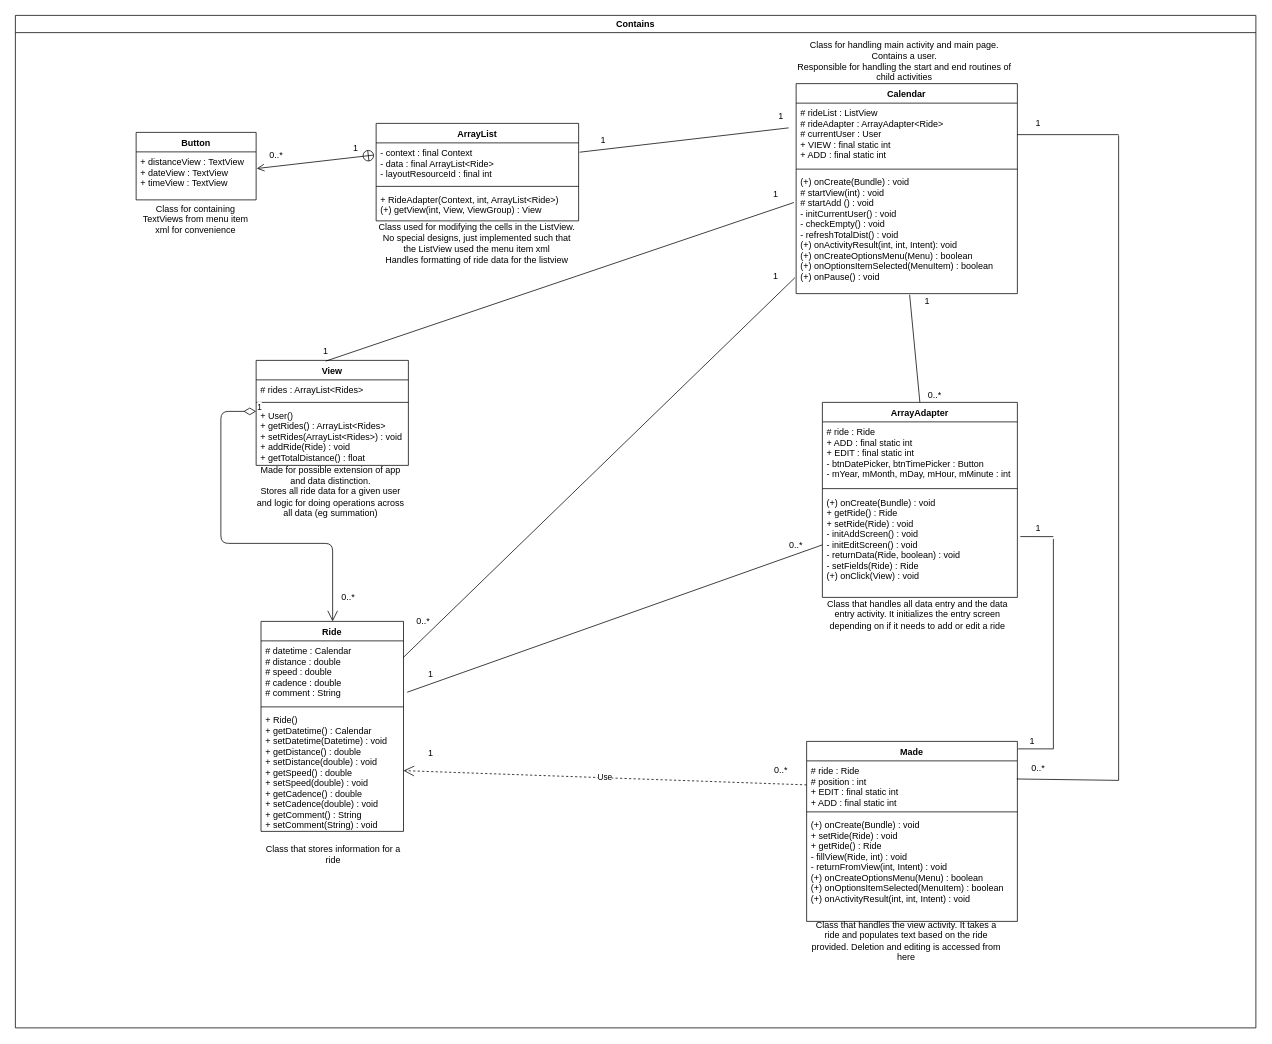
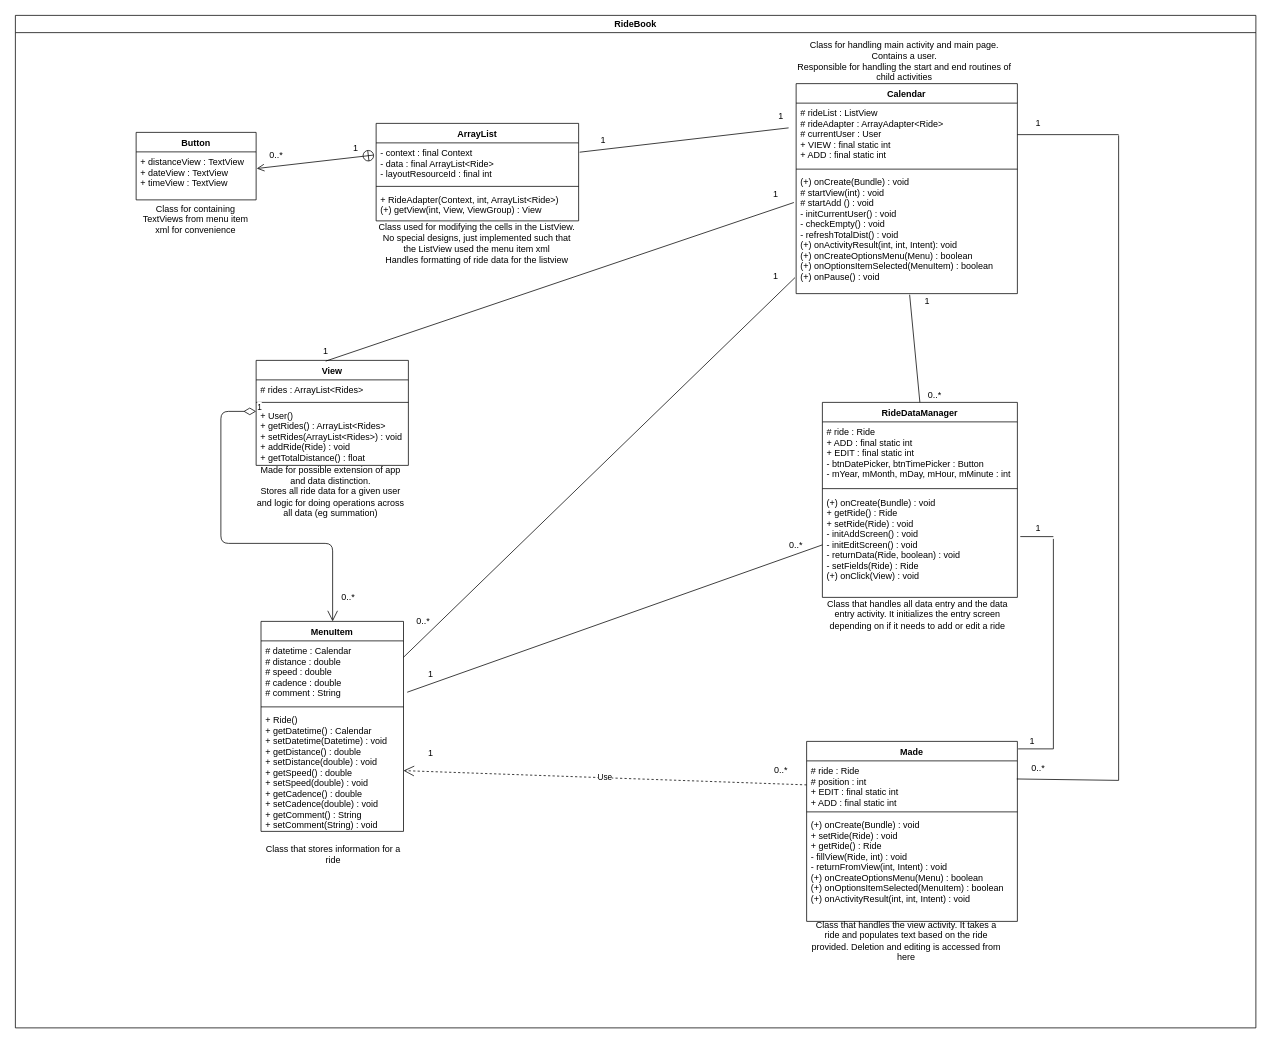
  <mxCell id="0" />
  <mxCell id="1" parent="0" />
- <mxCell id="2" value="Contains" style="swimlane;whiteSpace=wrap;startSize=23;" parent="1" vertex="1"><mxGeometry x="20" y="20" width="1654" height="1350" as="geometry" /></mxCell>
+ <mxCell id="2" value="RideBook" style="swimlane;whiteSpace=wrap;startSize=23;" parent="1" vertex="1"><mxGeometry x="20" y="20" width="1654" height="1350" as="geometry" /></mxCell>
  <mxCell id="3" value="ArrayList" style="swimlane;fontStyle=1;align=center;verticalAlign=top;childLayout=stackLayout;horizontal=1;startSize=26;horizontalStack=0;resizeParent=1;resizeParentMax=0;resizeLast=0;collapsible=1;marginBottom=0;strokeColor=#000000;" parent="2" vertex="1"><mxGeometry x="481" y="144" width="270" height="130" as="geometry" /></mxCell>
  <mxCell id="4" value="- context : final Context&#10;- data : final ArrayList&lt;Ride&gt;&#10;- layoutResourceId : final int" style="text;strokeColor=none;fillColor=none;align=left;verticalAlign=top;spacingLeft=4;spacingRight=4;overflow=hidden;rotatable=0;points=[[0,0.5],[1,0.5]];portConstraint=eastwest;" parent="3" vertex="1"><mxGeometry y="26" width="270" height="54" as="geometry" /></mxCell>
  <mxCell id="5" value="" style="line;strokeWidth=1;fillColor=none;align=left;verticalAlign=middle;spacingTop=-1;spacingLeft=3;spacingRight=3;rotatable=0;labelPosition=right;points=[];portConstraint=eastwest;" parent="3" vertex="1"><mxGeometry y="80" width="270" height="8" as="geometry" /></mxCell>
  <mxCell id="6" value="+ RideAdapter(Context, int, ArrayList&lt;Ride&gt;)&#10;(+) getView(int, View, ViewGroup) : View&#10;" style="text;strokeColor=none;fillColor=none;align=left;verticalAlign=top;spacingLeft=4;spacingRight=4;overflow=hidden;rotatable=0;points=[[0,0.5],[1,0.5]];portConstraint=eastwest;" parent="3" vertex="1"><mxGeometry y="88" width="270" height="42" as="geometry" /></mxCell>
  <mxCell id="7" value="Calendar" style="swimlane;fontStyle=1;align=center;verticalAlign=top;childLayout=stackLayout;horizontal=1;startSize=26;horizontalStack=0;resizeParent=1;resizeParentMax=0;resizeLast=0;collapsible=1;marginBottom=0;strokeColor=#000000;" parent="2" vertex="1"><mxGeometry x="1041" y="91" width="295" height="280" as="geometry" /></mxCell>
  <mxCell id="8" value="# rideList : ListView&#10;# rideAdapter : ArrayAdapter&lt;Ride&gt;&#10;# currentUser : User&#10;+ VIEW : final static int&#10;+ ADD : final static int" style="text;strokeColor=none;fillColor=none;align=left;verticalAlign=top;spacingLeft=4;spacingRight=4;overflow=hidden;rotatable=0;points=[[0,0.5],[1,0.5]];portConstraint=eastwest;" parent="7" vertex="1"><mxGeometry y="26" width="295" height="84" as="geometry" /></mxCell>
  <mxCell id="9" value="" style="line;strokeWidth=1;fillColor=none;align=left;verticalAlign=middle;spacingTop=-1;spacingLeft=3;spacingRight=3;rotatable=0;labelPosition=right;points=[];portConstraint=eastwest;" parent="7" vertex="1"><mxGeometry y="110" width="295" height="8" as="geometry" /></mxCell>
  <mxCell id="10" value="(+) onCreate(Bundle) : void&#10;# startView(int) : void&#10;# startAdd () : void&#10;- initCurrentUser() : void&#10;- checkEmpty() : void&#10;- refreshTotalDist() : void&#10;(+) onActivityResult(int, int, Intent): void&#10;(+) onCreateOptionsMenu(Menu) : boolean&#10;(+) onOptionsItemSelected(MenuItem) : boolean&#10;(+) onPause() : void" style="text;strokeColor=none;fillColor=none;align=left;verticalAlign=top;spacingLeft=4;spacingRight=4;overflow=hidden;rotatable=0;points=[[0,0.5],[1,0.5]];portConstraint=eastwest;" parent="7" vertex="1"><mxGeometry y="118" width="295" height="162" as="geometry" /></mxCell>
  <mxCell id="11" value="Made" style="swimlane;fontStyle=1;align=center;verticalAlign=top;childLayout=stackLayout;horizontal=1;startSize=26;horizontalStack=0;resizeParent=1;resizeParentMax=0;resizeLast=0;collapsible=1;marginBottom=0;strokeColor=#000000;" parent="2" vertex="1"><mxGeometry x="1055" y="968" width="281" height="240" as="geometry" /></mxCell>
  <mxCell id="12" value="# ride : Ride&#10;# position : int&#10;+ EDIT : final static int&#10;+ ADD : final static int" style="text;strokeColor=none;fillColor=none;align=left;verticalAlign=top;spacingLeft=4;spacingRight=4;overflow=hidden;rotatable=0;points=[[0,0.5],[1,0.5]];portConstraint=eastwest;" parent="11" vertex="1"><mxGeometry y="26" width="281" height="64" as="geometry" /></mxCell>
  <mxCell id="13" value="" style="line;strokeWidth=1;fillColor=none;align=left;verticalAlign=middle;spacingTop=-1;spacingLeft=3;spacingRight=3;rotatable=0;labelPosition=right;points=[];portConstraint=eastwest;" parent="11" vertex="1"><mxGeometry y="90" width="281" height="8" as="geometry" /></mxCell>
  <mxCell id="14" value="(+) onCreate(Bundle) : void&#10;+ setRide(Ride) : void&#10;+ getRide() : Ride&#10;- fillView(Ride, int) : void&#10;- returnFromView(int, Intent) : void&#10;(+) onCreateOptionsMenu(Menu) : boolean&#10;(+) onOptionsItemSelected(MenuItem) : boolean&#10;(+) onActivityResult(int, int, Intent) : void" style="text;strokeColor=none;fillColor=none;align=left;verticalAlign=top;spacingLeft=4;spacingRight=4;overflow=hidden;rotatable=0;points=[[0,0.5],[1,0.5]];portConstraint=eastwest;" parent="11" vertex="1"><mxGeometry y="98" width="281" height="142" as="geometry" /></mxCell>
  <mxCell id="15" value="View" style="swimlane;fontStyle=1;align=center;verticalAlign=top;childLayout=stackLayout;horizontal=1;startSize=26;horizontalStack=0;resizeParent=1;resizeParentMax=0;resizeLast=0;collapsible=1;marginBottom=0;strokeColor=#000000;" parent="2" vertex="1"><mxGeometry x="321" y="460" width="203" height="140" as="geometry" /></mxCell>
  <mxCell id="16" value="# rides : ArrayList&lt;Rides&gt;" style="text;strokeColor=none;fillColor=none;align=left;verticalAlign=top;spacingLeft=4;spacingRight=4;overflow=hidden;rotatable=0;points=[[0,0.5],[1,0.5]];portConstraint=eastwest;" parent="15" vertex="1"><mxGeometry y="26" width="203" height="26" as="geometry" /></mxCell>
  <mxCell id="17" value="" style="line;strokeWidth=1;fillColor=none;align=left;verticalAlign=middle;spacingTop=-1;spacingLeft=3;spacingRight=3;rotatable=0;labelPosition=right;points=[];portConstraint=eastwest;" parent="15" vertex="1"><mxGeometry y="52" width="203" height="8" as="geometry" /></mxCell>
  <mxCell id="18" value="+ User()&#10;+ getRides() : ArrayList&lt;Rides&gt;&#10;+ setRides(ArrayList&lt;Rides&gt;) : void&#10;+ addRide(Ride) : void&#10;+ getTotalDistance() : float" style="text;strokeColor=none;fillColor=none;align=left;verticalAlign=top;spacingLeft=4;spacingRight=4;overflow=hidden;rotatable=0;points=[[0,0.5],[1,0.5]];portConstraint=eastwest;" parent="15" vertex="1"><mxGeometry y="60" width="203" height="80" as="geometry" /></mxCell>
- <mxCell id="19" value="ArrayAdapter" style="swimlane;fontStyle=1;align=center;verticalAlign=top;childLayout=stackLayout;horizontal=1;startSize=26;horizontalStack=0;resizeParent=1;resizeParentMax=0;resizeLast=0;collapsible=1;marginBottom=0;strokeColor=#000000;" parent="2" vertex="1"><mxGeometry x="1076" y="516" width="260" height="260" as="geometry" /></mxCell>
+ <mxCell id="19" value="RideDataManager" style="swimlane;fontStyle=1;align=center;verticalAlign=top;childLayout=stackLayout;horizontal=1;startSize=26;horizontalStack=0;resizeParent=1;resizeParentMax=0;resizeLast=0;collapsible=1;marginBottom=0;strokeColor=#000000;" parent="2" vertex="1"><mxGeometry x="1076" y="516" width="260" height="260" as="geometry" /></mxCell>
  <mxCell id="20" value="# ride : Ride&#10;+ ADD : final static int&#10;+ EDIT : final static int&#10;- btnDatePicker, btnTimePicker : Button&#10;- mYear, mMonth, mDay, mHour, mMinute : int&#10;" style="text;strokeColor=none;fillColor=none;align=left;verticalAlign=top;spacingLeft=4;spacingRight=4;overflow=hidden;rotatable=0;points=[[0,0.5],[1,0.5]];portConstraint=eastwest;" parent="19" vertex="1"><mxGeometry y="26" width="260" height="84" as="geometry" /></mxCell>
  <mxCell id="21" value="" style="line;strokeWidth=1;fillColor=none;align=left;verticalAlign=middle;spacingTop=-1;spacingLeft=3;spacingRight=3;rotatable=0;labelPosition=right;points=[];portConstraint=eastwest;" parent="19" vertex="1"><mxGeometry y="110" width="260" height="10" as="geometry" /></mxCell>
  <mxCell id="22" value="(+) onCreate(Bundle) : void&#10;+ getRide() : Ride&#10;+ setRide(Ride) : void&#10;- initAddScreen() : void&#10;- initEditScreen() : void&#10;- returnData(Ride, boolean) : void&#10;- setFields(Ride) : Ride&#10;(+) onClick(View) : void" style="text;strokeColor=none;fillColor=none;align=left;verticalAlign=top;spacingLeft=4;spacingRight=4;overflow=hidden;rotatable=0;points=[[0,0.5],[1,0.5]];portConstraint=eastwest;" parent="19" vertex="1"><mxGeometry y="120" width="260" height="140" as="geometry" /></mxCell>
- <mxCell id="23" value="Ride" style="swimlane;fontStyle=1;align=center;verticalAlign=top;childLayout=stackLayout;horizontal=1;startSize=26;horizontalStack=0;resizeParent=1;resizeParentMax=0;resizeLast=0;collapsible=1;marginBottom=0;strokeColor=#000000;" parent="2" vertex="1"><mxGeometry x="327.5" y="808" width="190" height="280" as="geometry" /></mxCell>
+ <mxCell id="23" value="MenuItem" style="swimlane;fontStyle=1;align=center;verticalAlign=top;childLayout=stackLayout;horizontal=1;startSize=26;horizontalStack=0;resizeParent=1;resizeParentMax=0;resizeLast=0;collapsible=1;marginBottom=0;strokeColor=#000000;" parent="2" vertex="1"><mxGeometry x="327.5" y="808" width="190" height="280" as="geometry" /></mxCell>
  <mxCell id="24" value="# datetime : Calendar&#10;# distance : double&#10;# speed : double&#10;# cadence : double&#10;# comment : String" style="text;strokeColor=none;fillColor=none;align=left;verticalAlign=top;spacingLeft=4;spacingRight=4;overflow=hidden;rotatable=0;points=[[0,0.5],[1,0.5]];portConstraint=eastwest;" parent="23" vertex="1"><mxGeometry y="26" width="190" height="84" as="geometry" /></mxCell>
  <mxCell id="25" value="" style="line;strokeWidth=1;fillColor=none;align=left;verticalAlign=middle;spacingTop=-1;spacingLeft=3;spacingRight=3;rotatable=0;labelPosition=right;points=[];portConstraint=eastwest;" parent="23" vertex="1"><mxGeometry y="110" width="190" height="8" as="geometry" /></mxCell>
  <mxCell id="26" value="+ Ride()&#10;+ getDatetime() : Calendar&#10;+ setDatetime(Datetime) : void&#10;+ getDistance() : double&#10;+ setDistance(double) : void&#10;+ getSpeed() : double&#10;+ setSpeed(double) : void&#10;+ getCadence() : double&#10;+ setCadence(double) : void&#10;+ getComment() : String&#10;+ setComment(String) : void" style="text;strokeColor=none;fillColor=none;align=left;verticalAlign=top;spacingLeft=4;spacingRight=4;overflow=hidden;rotatable=0;points=[[0,0.5],[1,0.5]];portConstraint=eastwest;" parent="23" vertex="1"><mxGeometry y="118" width="190" height="162" as="geometry" /></mxCell>
  <mxCell id="27" value="" style="endArrow=open;startArrow=circlePlus;endFill=0;startFill=0;endSize=8;html=1;exitX=-0.009;exitY=0.3;exitDx=0;exitDy=0;exitPerimeter=0;entryX=1.005;entryY=0.347;entryDx=0;entryDy=0;entryPerimeter=0;" parent="2" source="4" target="29" edge="1"><mxGeometry width="160" relative="1" as="geometry"><mxPoint x="290" y="350" as="sourcePoint" /><mxPoint x="410" y="210" as="targetPoint" /></mxGeometry></mxCell>
  <mxCell id="28" value="Button" style="swimlane;fontStyle=1;align=center;verticalAlign=top;childLayout=stackLayout;horizontal=1;startSize=26;horizontalStack=0;resizeParent=1;resizeParentMax=0;resizeLast=0;collapsible=1;marginBottom=0;strokeColor=#000000;" parent="2" vertex="1"><mxGeometry x="161" y="156" width="160" height="90" as="geometry" /></mxCell>
  <mxCell id="29" value="+ distanceView : TextView&#10;+ dateView : TextView&#10;+ timeView : TextView" style="text;strokeColor=none;fillColor=none;align=left;verticalAlign=top;spacingLeft=4;spacingRight=4;overflow=hidden;rotatable=0;points=[[0,0.5],[1,0.5]];portConstraint=eastwest;" parent="28" vertex="1"><mxGeometry y="26" width="160" height="64" as="geometry" /></mxCell>
  <mxCell id="30" value="Use" style="endArrow=open;endSize=12;dashed=1;html=1;entryX=1;entryY=0.5;entryDx=0;entryDy=0;exitX=0;exitY=0.5;exitDx=0;exitDy=0;" parent="2" source="12" target="26" edge="1"><mxGeometry width="160" relative="1" as="geometry"><mxPoint x="821" y="1010" as="sourcePoint" /><mxPoint x="981" y="1010" as="targetPoint" /></mxGeometry></mxCell>
  <mxCell id="31" value="" style="endArrow=none;html=1;entryX=0;entryY=0.5;entryDx=0;entryDy=0;exitX=1.026;exitY=0.815;exitDx=0;exitDy=0;exitPerimeter=0;" parent="2" source="24" target="22" edge="1"><mxGeometry width="50" height="50" relative="1" as="geometry"><mxPoint x="801" y="740" as="sourcePoint" /><mxPoint x="851" y="690" as="targetPoint" /></mxGeometry></mxCell>
  <mxCell id="32" value="1" style="endArrow=open;html=1;endSize=12;startArrow=diamondThin;startSize=14;startFill=0;edgeStyle=orthogonalEdgeStyle;align=left;verticalAlign=bottom;" parent="2" source="18" target="23" edge="1"><mxGeometry x="-1" y="3" relative="1" as="geometry"><mxPoint x="304" y="638" as="sourcePoint" /><mxPoint x="441" y="680" as="targetPoint" /><Array as="points"><mxPoint x="274" y="528" /><mxPoint x="274" y="704" /><mxPoint x="423" y="704" /></Array></mxGeometry></mxCell>
  <mxCell id="33" value="" style="endArrow=none;html=1;entryX=-0.034;entryY=0.393;entryDx=0;entryDy=0;entryPerimeter=0;exitX=1.005;exitY=0.23;exitDx=0;exitDy=0;exitPerimeter=0;" parent="2" source="4" target="8" edge="1"><mxGeometry width="50" height="50" relative="1" as="geometry"><mxPoint x="821" y="170" as="sourcePoint" /><mxPoint x="871" y="120" as="targetPoint" /></mxGeometry></mxCell>
  <mxCell id="34" value="" style="endArrow=none;html=1;entryX=-0.01;entryY=0.25;entryDx=0;entryDy=0;entryPerimeter=0;exitX=0.457;exitY=0.007;exitDx=0;exitDy=0;exitPerimeter=0;" parent="2" source="15" target="10" edge="1"><mxGeometry width="50" height="50" relative="1" as="geometry"><mxPoint x="821" y="410" as="sourcePoint" /><mxPoint x="871" y="360" as="targetPoint" /></mxGeometry></mxCell>
  <mxCell id="35" value="" style="endArrow=none;html=1;entryX=-0.005;entryY=0.868;entryDx=0;entryDy=0;entryPerimeter=0;" parent="2" source="23" target="10" edge="1"><mxGeometry width="50" height="50" relative="1" as="geometry"><mxPoint x="831" y="520" as="sourcePoint" /><mxPoint x="881" y="470" as="targetPoint" /></mxGeometry></mxCell>
  <mxCell id="36" value="" style="endArrow=none;html=1;entryX=0.513;entryY=1.009;entryDx=0;entryDy=0;entryPerimeter=0;exitX=0.5;exitY=0;exitDx=0;exitDy=0;" parent="2" source="19" target="10" edge="1"><mxGeometry width="50" height="50" relative="1" as="geometry"><mxPoint x="1451" y="430" as="sourcePoint" /><mxPoint x="1501" y="380" as="targetPoint" /></mxGeometry></mxCell>
  <mxCell id="37" value="" style="endArrow=none;html=1;entryX=1;entryY=0.5;entryDx=0;entryDy=0;" parent="2" target="8" edge="1"><mxGeometry width="50" height="50" relative="1" as="geometry"><mxPoint x="1471" y="159" as="sourcePoint" /><mxPoint x="1601" y="300" as="targetPoint" /></mxGeometry></mxCell>
  <mxCell id="38" value="" style="endArrow=none;html=1;" parent="2" edge="1"><mxGeometry width="50" height="50" relative="1" as="geometry"><mxPoint x="1471" y="1020" as="sourcePoint" /><mxPoint x="1471" y="160" as="targetPoint" /></mxGeometry></mxCell>
  <mxCell id="39" value="" style="endArrow=none;html=1;exitX=0.997;exitY=0.377;exitDx=0;exitDy=0;exitPerimeter=0;" parent="2" source="12" edge="1"><mxGeometry width="50" height="50" relative="1" as="geometry"><mxPoint x="1341" y="1020" as="sourcePoint" /><mxPoint x="1471" y="1020" as="targetPoint" /></mxGeometry></mxCell>
  <mxCell id="40" value="0..*" style="text;html=1;strokeColor=none;fillColor=none;align=center;verticalAlign=middle;whiteSpace=wrap;rounded=0;" vertex="1" parent="2"><mxGeometry x="1001" y="997" width="40" height="20" as="geometry" /></mxCell>
  <mxCell id="41" value="1" style="text;html=1;strokeColor=none;fillColor=none;align=center;verticalAlign=middle;whiteSpace=wrap;rounded=0;" vertex="1" parent="2"><mxGeometry x="534" y="974" width="40" height="20" as="geometry" /></mxCell>
  <mxCell id="42" value="1" style="text;html=1;strokeColor=none;fillColor=none;align=center;verticalAlign=middle;whiteSpace=wrap;rounded=0;" vertex="1" parent="2"><mxGeometry x="534" y="868" width="40" height="20" as="geometry" /></mxCell>
  <mxCell id="43" value="0..*" style="text;html=1;strokeColor=none;fillColor=none;align=center;verticalAlign=middle;whiteSpace=wrap;rounded=0;" vertex="1" parent="2"><mxGeometry x="1021" y="696" width="40" height="20" as="geometry" /></mxCell>
  <mxCell id="44" value="0..*" style="text;html=1;strokeColor=none;fillColor=none;align=center;verticalAlign=middle;whiteSpace=wrap;rounded=0;" vertex="1" parent="2"><mxGeometry x="424" y="766" width="40" height="20" as="geometry" /></mxCell>
  <mxCell id="45" value="0..*" style="text;html=1;strokeColor=none;fillColor=none;align=center;verticalAlign=middle;whiteSpace=wrap;rounded=0;" vertex="1" parent="2"><mxGeometry x="328" y="177" width="40" height="20" as="geometry" /></mxCell>
  <mxCell id="46" value="1" style="text;html=1;strokeColor=none;fillColor=none;align=center;verticalAlign=middle;whiteSpace=wrap;rounded=0;" vertex="1" parent="2"><mxGeometry x="434" y="167" width="40" height="20" as="geometry" /></mxCell>
  <mxCell id="47" value="1" style="text;html=1;strokeColor=none;fillColor=none;align=center;verticalAlign=middle;whiteSpace=wrap;rounded=0;" vertex="1" parent="2"><mxGeometry x="994" y="338" width="40" height="20" as="geometry" /></mxCell>
  <mxCell id="48" value="1" style="text;html=1;strokeColor=none;fillColor=none;align=center;verticalAlign=middle;whiteSpace=wrap;rounded=0;" vertex="1" parent="2"><mxGeometry x="994" y="228" width="40" height="20" as="geometry" /></mxCell>
  <mxCell id="49" value="1" style="text;html=1;strokeColor=none;fillColor=none;align=center;verticalAlign=middle;whiteSpace=wrap;rounded=0;" vertex="1" parent="2"><mxGeometry x="1001" y="124" width="40" height="20" as="geometry" /></mxCell>
  <mxCell id="50" value="1" style="text;html=1;strokeColor=none;fillColor=none;align=center;verticalAlign=middle;whiteSpace=wrap;rounded=0;" vertex="1" parent="2"><mxGeometry x="764" y="156" width="40" height="20" as="geometry" /></mxCell>
  <mxCell id="51" value="1" style="text;html=1;strokeColor=none;fillColor=none;align=center;verticalAlign=middle;whiteSpace=wrap;rounded=0;" vertex="1" parent="2"><mxGeometry x="394" y="438" width="40" height="20" as="geometry" /></mxCell>
  <mxCell id="52" value="1" style="text;html=1;strokeColor=none;fillColor=none;align=center;verticalAlign=middle;whiteSpace=wrap;rounded=0;" vertex="1" parent="2"><mxGeometry x="1195.5" y="371" width="40" height="20" as="geometry" /></mxCell>
  <mxCell id="53" value="0..*" style="text;html=1;strokeColor=none;fillColor=none;align=center;verticalAlign=middle;whiteSpace=wrap;rounded=0;" vertex="1" parent="2"><mxGeometry x="1206" y="496" width="40" height="20" as="geometry" /></mxCell>
  <mxCell id="54" value="0..*" style="text;html=1;strokeColor=none;fillColor=none;align=center;verticalAlign=middle;whiteSpace=wrap;rounded=0;" vertex="1" parent="2"><mxGeometry x="1344" y="994" width="40" height="20" as="geometry" /></mxCell>
  <mxCell id="55" value="0..*" style="text;html=1;strokeColor=none;fillColor=none;align=center;verticalAlign=middle;whiteSpace=wrap;rounded=0;" vertex="1" parent="2"><mxGeometry x="524" y="798" width="40" height="20" as="geometry" /></mxCell>
  <mxCell id="56" value="1" style="text;html=1;strokeColor=none;fillColor=none;align=center;verticalAlign=middle;whiteSpace=wrap;rounded=0;" vertex="1" parent="2"><mxGeometry x="1344" y="134" width="40" height="20" as="geometry" /></mxCell>
  <mxCell id="57" value="Class for containing TextViews from menu item xml for convenience" style="text;html=1;strokeColor=none;fillColor=none;align=center;verticalAlign=middle;whiteSpace=wrap;rounded=0;" vertex="1" parent="2"><mxGeometry x="161" y="253" width="159" height="37" as="geometry" /></mxCell>
  <mxCell id="58" value="Class used for modifying the cells in the ListView. No special designs, just implemented such that the ListView used the menu item xml&lt;br&gt;Handles formatting of ride data for the listview" style="text;html=1;strokeColor=none;fillColor=none;align=center;verticalAlign=middle;whiteSpace=wrap;rounded=0;" vertex="1" parent="2"><mxGeometry x="481" y="277" width="269" height="53" as="geometry" /></mxCell>
  <mxCell id="59" value="Class for handling main activity and main page. Contains a user.&lt;br&gt;Responsible for handling the start and end routines of child activities" style="text;html=1;strokeColor=none;fillColor=none;align=center;verticalAlign=middle;whiteSpace=wrap;rounded=0;" vertex="1" parent="2"><mxGeometry x="1041" y="30" width="289" height="61" as="geometry" /></mxCell>
  <mxCell id="60" value="Made for possible extension of app and data distinction.&lt;br&gt;Stores all ride data for a given user and logic for doing operations across all data (eg summation)" style="text;html=1;strokeColor=none;fillColor=none;align=center;verticalAlign=middle;whiteSpace=wrap;rounded=0;" vertex="1" parent="2"><mxGeometry x="321" y="600" width="199" height="70" as="geometry" /></mxCell>
  <mxCell id="61" value="Class that stores information for a ride" style="text;html=1;strokeColor=none;fillColor=none;align=center;verticalAlign=middle;whiteSpace=wrap;rounded=0;" vertex="1" parent="2"><mxGeometry x="328" y="1105" width="192" height="27" as="geometry" /></mxCell>
  <mxCell id="62" value="Class that handles all data entry and the data entry activity. It initializes the entry screen depending on if it needs to add or edit a ride" style="text;html=1;strokeColor=none;fillColor=none;align=center;verticalAlign=middle;whiteSpace=wrap;rounded=0;" vertex="1" parent="2"><mxGeometry x="1076" y="778" width="254" height="42" as="geometry" /></mxCell>
  <mxCell id="63" value="Class that handles the view activity. It takes a ride and populates text based on the ride provided. Deletion and editing is accessed from here" style="text;html=1;strokeColor=none;fillColor=none;align=center;verticalAlign=middle;whiteSpace=wrap;rounded=0;" vertex="1" parent="2"><mxGeometry x="1056" y="1208" width="264" height="52" as="geometry" /></mxCell>
  <mxCell id="64" value="" style="endArrow=none;html=1;entryX=1.015;entryY=0.421;entryDx=0;entryDy=0;entryPerimeter=0;" edge="1" parent="2" target="22"><mxGeometry width="50" height="50" relative="1" as="geometry"><mxPoint x="1384" y="695" as="sourcePoint" /><mxPoint x="1414" y="798" as="targetPoint" /></mxGeometry></mxCell>
  <mxCell id="65" value="" style="endArrow=none;html=1;" edge="1" parent="2"><mxGeometry width="50" height="50" relative="1" as="geometry"><mxPoint x="1384" y="978" as="sourcePoint" /><mxPoint x="1384" y="698" as="targetPoint" /></mxGeometry></mxCell>
  <mxCell id="66" value="" style="endArrow=none;html=1;" edge="1" parent="2"><mxGeometry width="50" height="50" relative="1" as="geometry"><mxPoint x="1337" y="978" as="sourcePoint" /><mxPoint x="1384" y="978" as="targetPoint" /></mxGeometry></mxCell>
  <mxCell id="67" value="1" style="text;html=1;strokeColor=none;fillColor=none;align=center;verticalAlign=middle;whiteSpace=wrap;rounded=0;" vertex="1" parent="2"><mxGeometry x="1344" y="674" width="40" height="20" as="geometry" /></mxCell>
  <mxCell id="68" value="1" style="text;html=1;strokeColor=none;fillColor=none;align=center;verticalAlign=middle;whiteSpace=wrap;rounded=0;" vertex="1" parent="2"><mxGeometry x="1336" y="958" width="40" height="20" as="geometry" /></mxCell>
